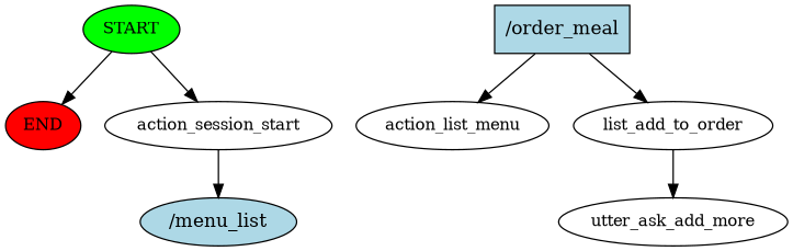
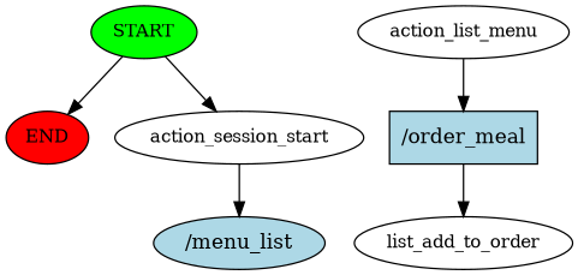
  digraph {
    node [fontsize=12]
    n1 [fillcolor=green label=START style=filled]
    n2 [fillcolor=red label=END style=filled]
    n3 [label=action_session_start]
    n4 [fillcolor=lightblue label="/menu_list" shape=ellipse style=filled fontsize=""]
    n5 [label=action_list_menu]
    n6 [fillcolor=lightblue label="/order_meal" shape=rect style=filled fontsize=""]
    n7 [label=list_add_to_order]
-   n8 [label=utter_ask_add_more]
    n1 -> n2
    n1 -> n3
    n3 -> n4
-   n6 -> n5
+   n5 -> n6
    n6 -> n7
-   n7 -> n8
  }
